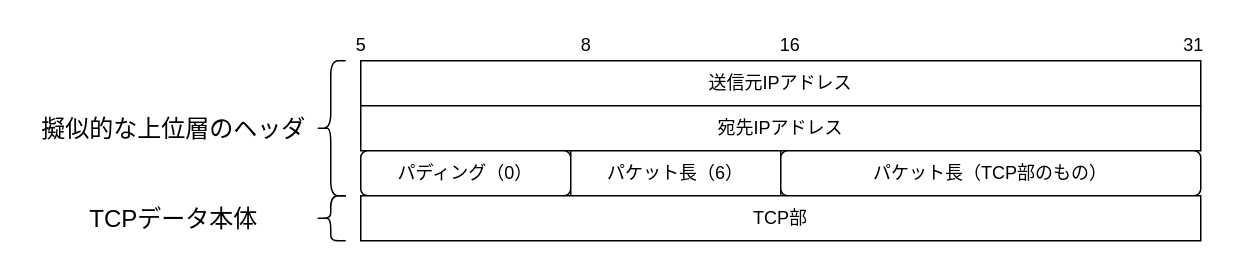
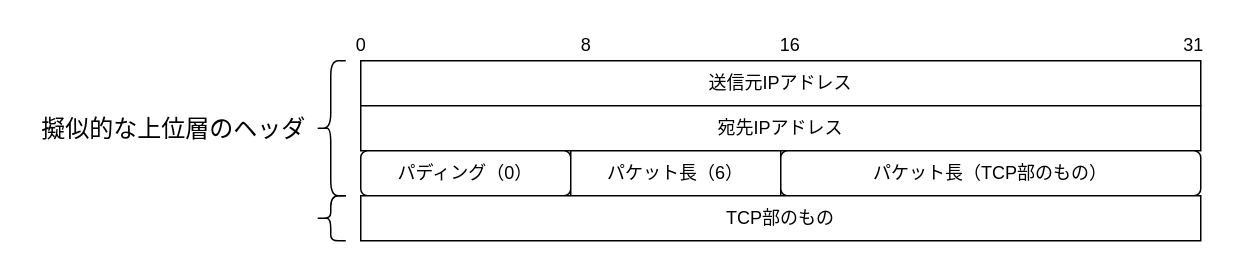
  <mxCell id="0" />
  <mxCell id="1" parent="0" />
  <mxCell id="2" value="送信元IPアドレス" style="rounded=0;whiteSpace=wrap;html=1;" vertex="1" parent="1"><mxGeometry x="240" y="40" width="560" height="30" as="geometry" /></mxCell>
  <mxCell id="3" value="宛先IPアドレス" style="rounded=0;whiteSpace=wrap;html=1;" vertex="1" parent="1"><mxGeometry x="240" y="70" width="560" height="30" as="geometry" /></mxCell>
- <mxCell id="4" value="5" style="text;html=1;align=center;verticalAlign=middle;resizable=0;points=[];autosize=1;" vertex="1" parent="1"><mxGeometry x="230" y="20" width="20" height="20" as="geometry" /></mxCell>
+ <mxCell id="4" value="0" style="text;html=1;align=center;verticalAlign=middle;resizable=0;points=[];autosize=1;" vertex="1" parent="1"><mxGeometry x="230" y="20" width="20" height="20" as="geometry" /></mxCell>
  <mxCell id="5" value="8" style="text;html=1;align=center;verticalAlign=middle;resizable=0;points=[];autosize=1;" vertex="1" parent="1"><mxGeometry x="380" y="20" width="20" height="20" as="geometry" /></mxCell>
  <mxCell id="6" value="16" style="text;html=1;align=center;verticalAlign=middle;resizable=0;points=[];autosize=1;" vertex="1" parent="1"><mxGeometry x="511" y="20" width="30" height="20" as="geometry" /></mxCell>
  <mxCell id="7" value="31" style="text;html=1;align=center;verticalAlign=middle;resizable=0;points=[];autosize=1;" vertex="1" parent="1"><mxGeometry x="780" y="20" width="30" height="20" as="geometry" /></mxCell>
  <mxCell id="8" value="パディング（0）" style="whiteSpace=wrap;html=1;rounded=1;" vertex="1" parent="1"><mxGeometry x="240" y="100" width="140" height="30" as="geometry" /></mxCell>
  <mxCell id="9" value="パケット長（6）" style="rounded=0;whiteSpace=wrap;html=1;" vertex="1" parent="1"><mxGeometry x="380" y="100" width="140" height="30" as="geometry" /></mxCell>
  <mxCell id="10" value="パケット長（TCP部のもの）" style="whiteSpace=wrap;html=1;rounded=1;" vertex="1" parent="1"><mxGeometry x="520" y="100" width="280" height="30" as="geometry" /></mxCell>
- <mxCell id="11" value="TCP部" style="rounded=0;whiteSpace=wrap;html=1;" vertex="1" parent="1"><mxGeometry x="240" y="130" width="560" height="30" as="geometry" /></mxCell>
+ <mxCell id="11" value="TCP部のもの" style="rounded=0;whiteSpace=wrap;html=1;" vertex="1" parent="1"><mxGeometry x="240" y="130" width="560" height="30" as="geometry" /></mxCell>
  <mxCell id="12" value="" style="shape=curlyBracket;whiteSpace=wrap;html=1;rounded=1;" vertex="1" parent="1"><mxGeometry x="210" y="40" width="20" height="90" as="geometry" /></mxCell>
  <mxCell id="13" value="擬似的な上位層のヘッダ" style="text;html=1;align=center;verticalAlign=middle;resizable=0;points=[];autosize=1;fontSize=16;" vertex="1" parent="1"><mxGeometry x="20" y="75" width="190" height="20" as="geometry" /></mxCell>
  <mxCell id="14" value="" style="shape=curlyBracket;whiteSpace=wrap;html=1;rounded=1;" vertex="1" parent="1"><mxGeometry x="210" y="130" width="20" height="30" as="geometry" /></mxCell>
- <mxCell id="15" value="TCPデータ本体" style="text;html=1;align=center;verticalAlign=middle;resizable=0;points=[];autosize=1;fontSize=16;" vertex="1" parent="1"><mxGeometry x="50" y="135" width="130" height="20" as="geometry" /></mxCell>
